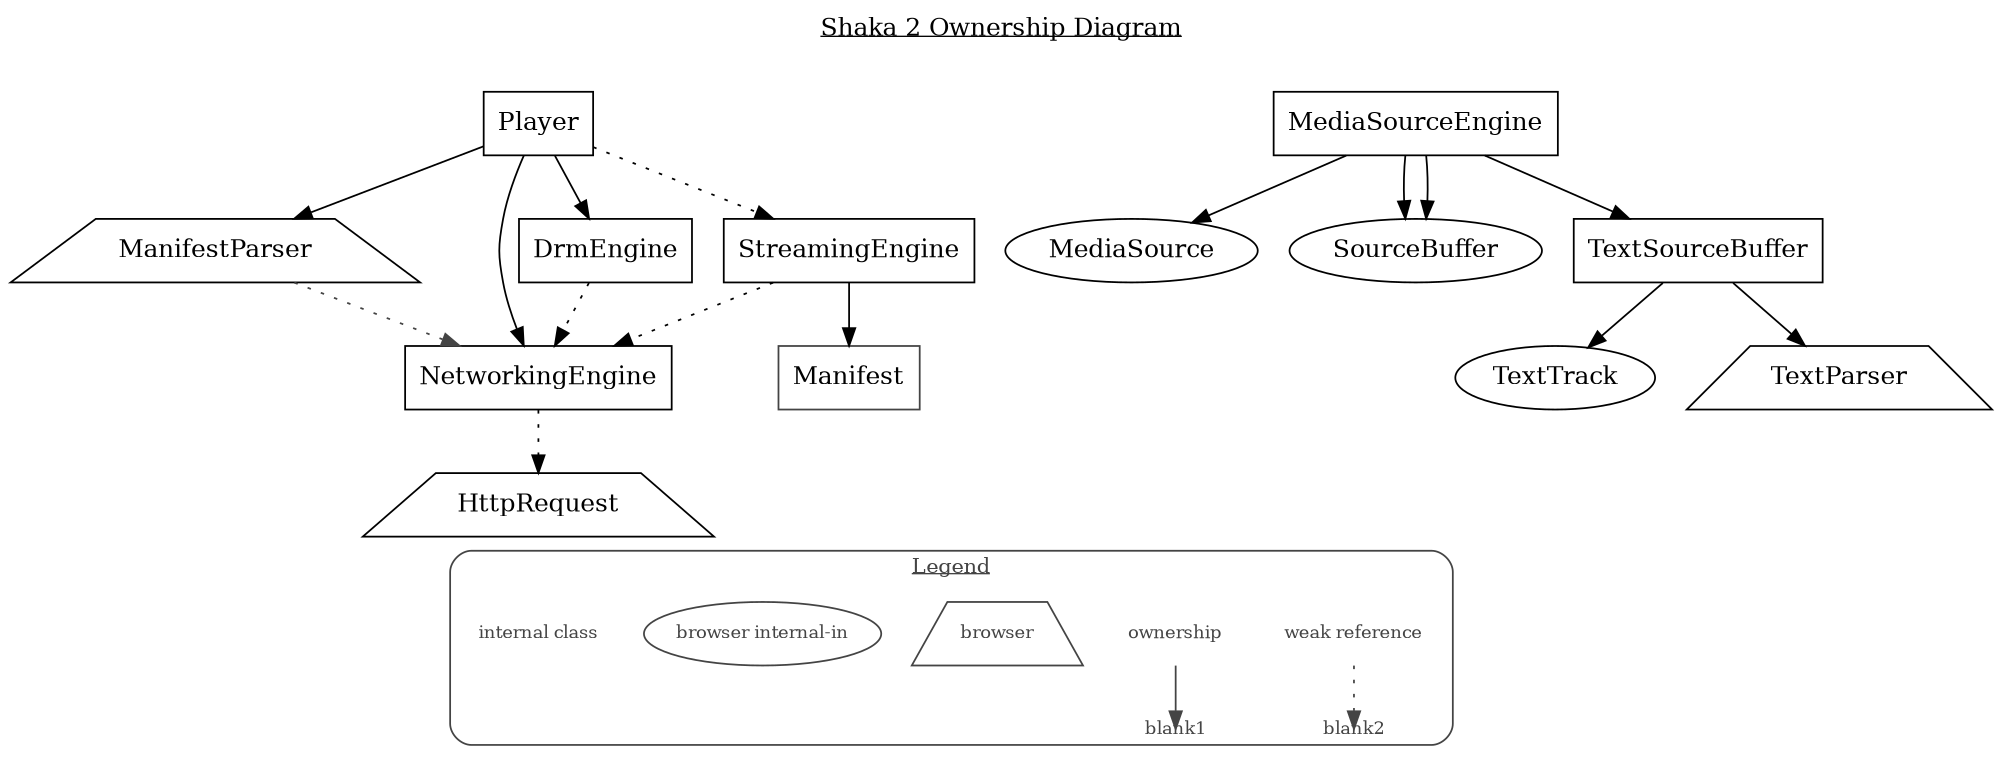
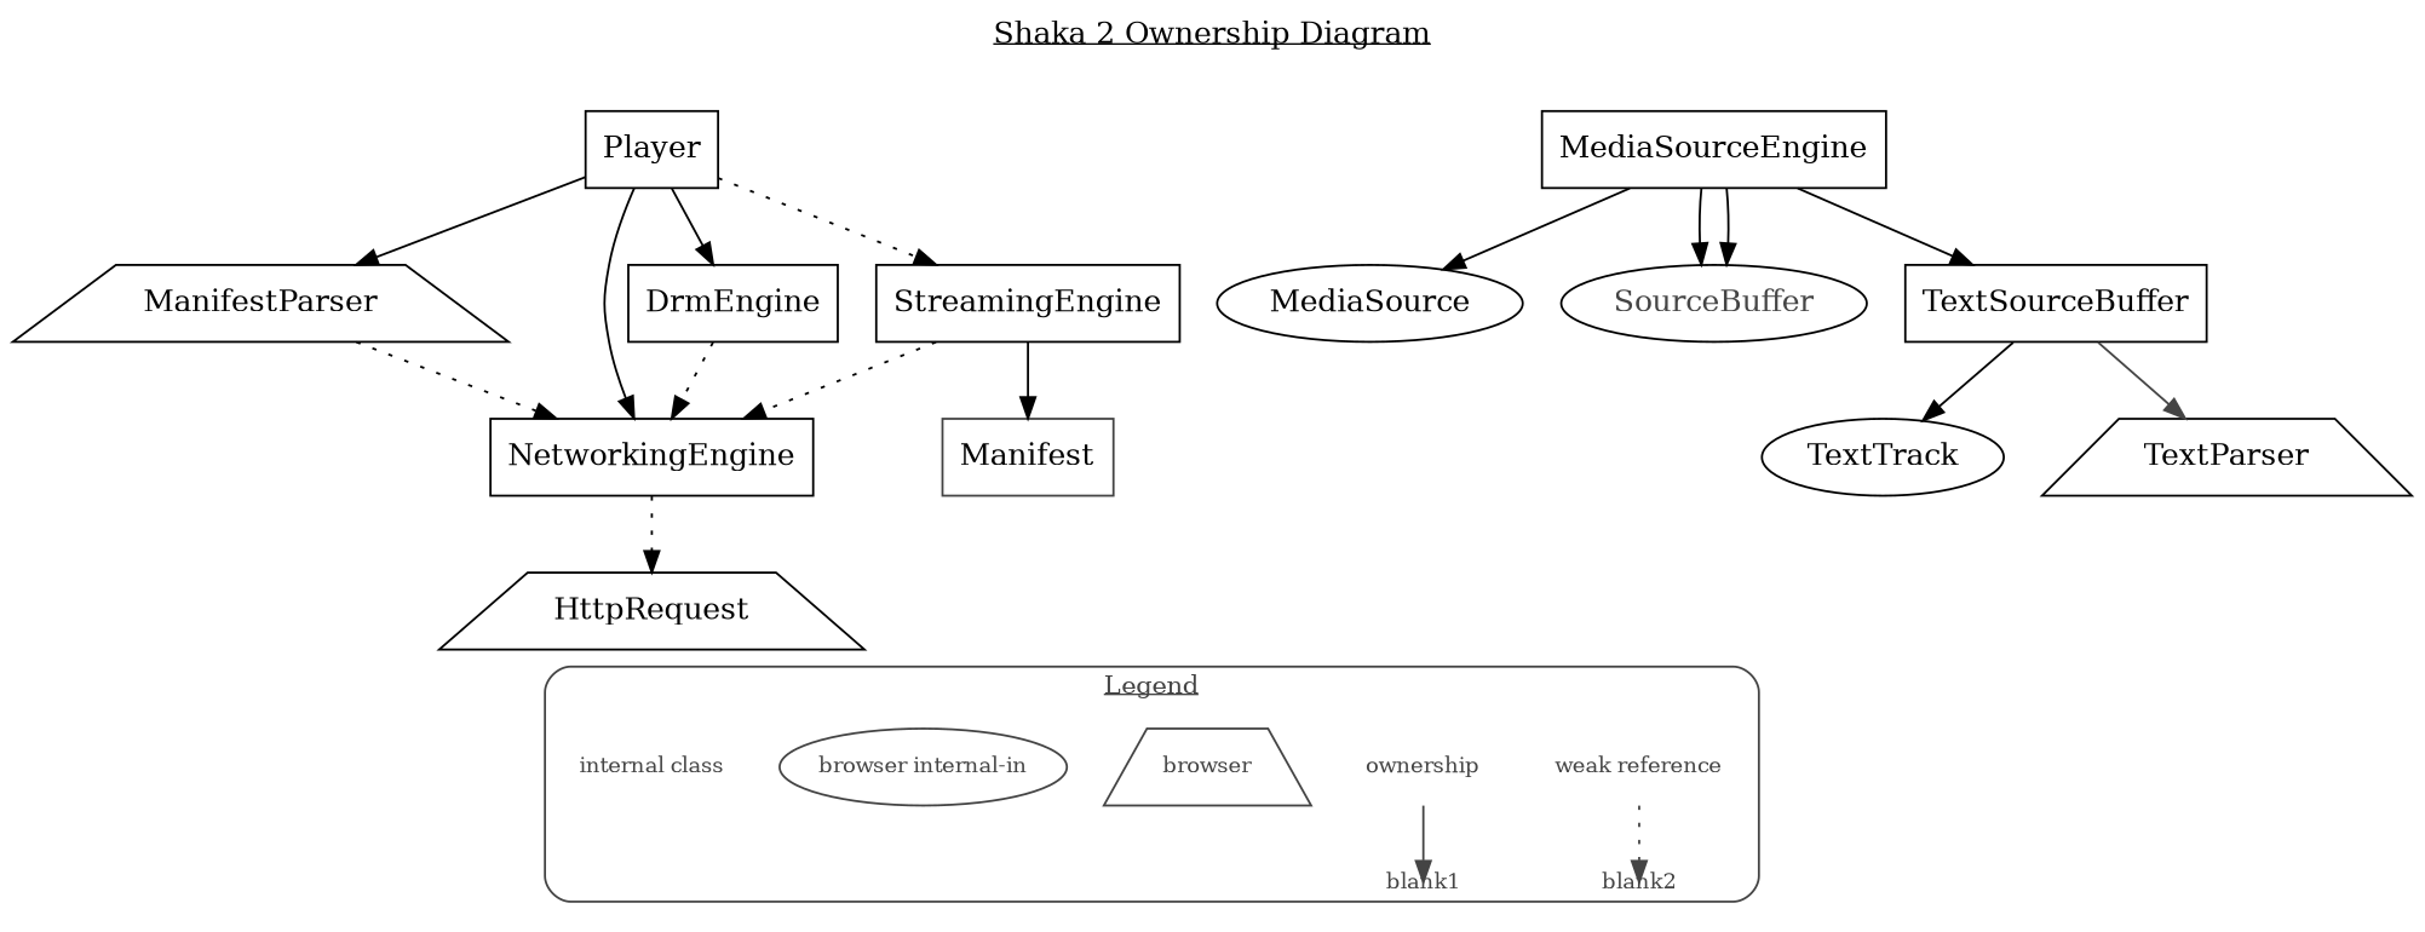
  digraph {
    label=<<u>Shaka 2 Ownership Diagram</u>>
    labelloc=t
    node [shape=rectangle]
    blank1 [color="#444444" fixedsize=true fontcolor="#444444" fontsize=10 height=0 shape=plaintext]
    blank2 [color="#444444" fixedsize=true fontcolor="#444444" fontsize=10 height=0 shape=plaintext]
    "weak reference" [color="#444444" fontcolor="#444444" fontsize=10 shape=plaintext]
    ownership [color="#444444" fontcolor="#444444" fontsize=10 shape=plaintext]
    n5 [color="#444444" fontcolor="#444444" fontsize=10 label=browser shape=trapezium]
    n6 [color="#444444" fontcolor="#444444" fontsize=10 label="browser internal-in" shape=oval]
    "internal class" [color="#444444" fontcolor="#444444" fontsize=10 shape=plaintext]
    MediaSource [shape=oval]
-   SourceBuffer [shape=oval]
+   SourceBuffer [shape=oval fontcolor="#444444"]
    TextTrack [shape=oval]
    HttpRequest [shape=trapezium]
    ManifestParser [shape=trapezium]
    NetworkingEngine
    TextParser [shape=trapezium]
    Player
    StreamingEngine
    DrmEngine
    Manifest [color="#444444"]
    MediaSourceEngine
    TextSourceBuffer
    subgraph cluster_1 {
      color="#444444"
      fontcolor="#444444"
      fontsize=12
      label=<<u>Legend</u>>
      style=rounded
      blank1
      blank2
      "weak reference"
      ownership
      n5
      n6
      "internal class"
    }
    "weak reference" -> blank2 [color="#444444" style=dotted]
    ownership -> blank1 [color="#444444"]
    HttpRequest -> "internal class" [arrowhead=none style=invisible]
-   ManifestParser -> NetworkingEngine [style=dotted color="#444444"]
+   ManifestParser -> NetworkingEngine [style=dotted]
    NetworkingEngine -> HttpRequest [style=dotted]
    Player -> ManifestParser
    Player -> NetworkingEngine
    Player -> StreamingEngine [style=dotted]
    Player -> DrmEngine
    StreamingEngine -> NetworkingEngine [style=dotted]
    StreamingEngine -> Manifest
    DrmEngine -> NetworkingEngine [style=dotted]
    MediaSourceEngine -> MediaSource
    MediaSourceEngine -> SourceBuffer
    MediaSourceEngine -> SourceBuffer
    MediaSourceEngine -> TextSourceBuffer
    TextSourceBuffer -> TextTrack
-   TextSourceBuffer -> TextParser
+   TextSourceBuffer -> TextParser [color="#444444"]
  }
